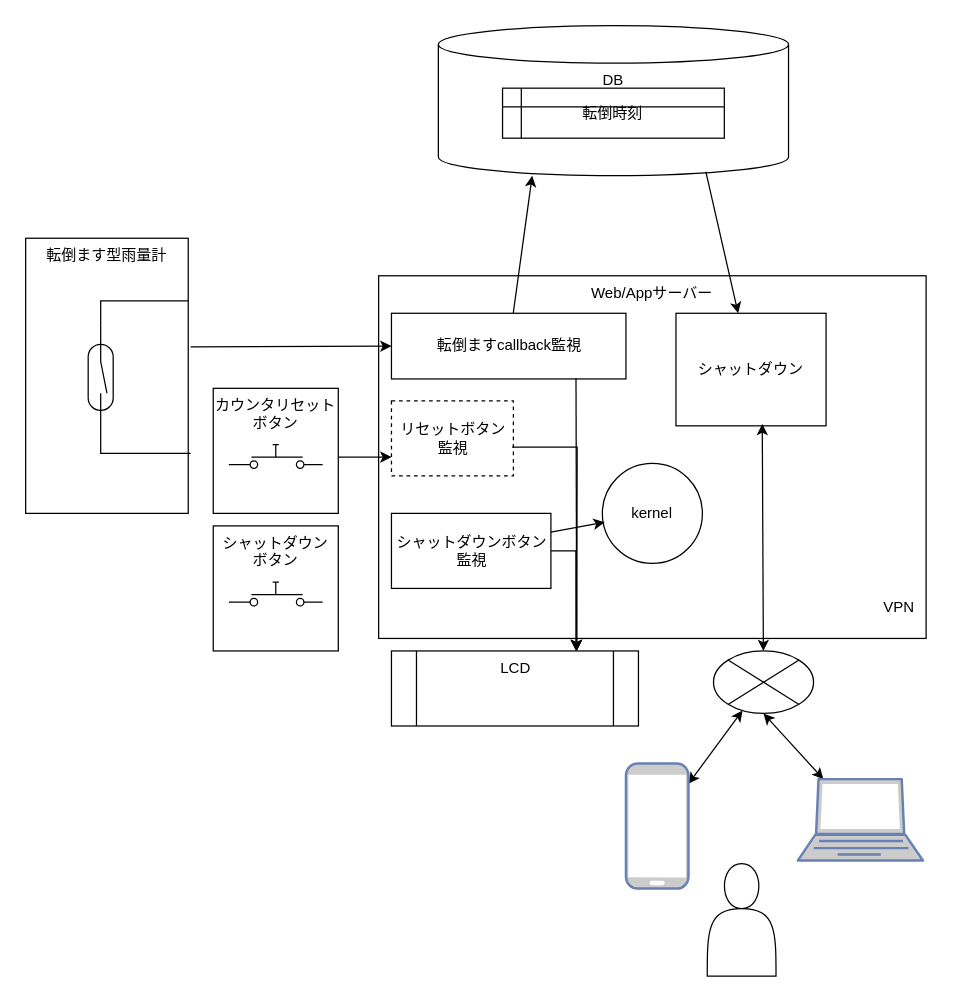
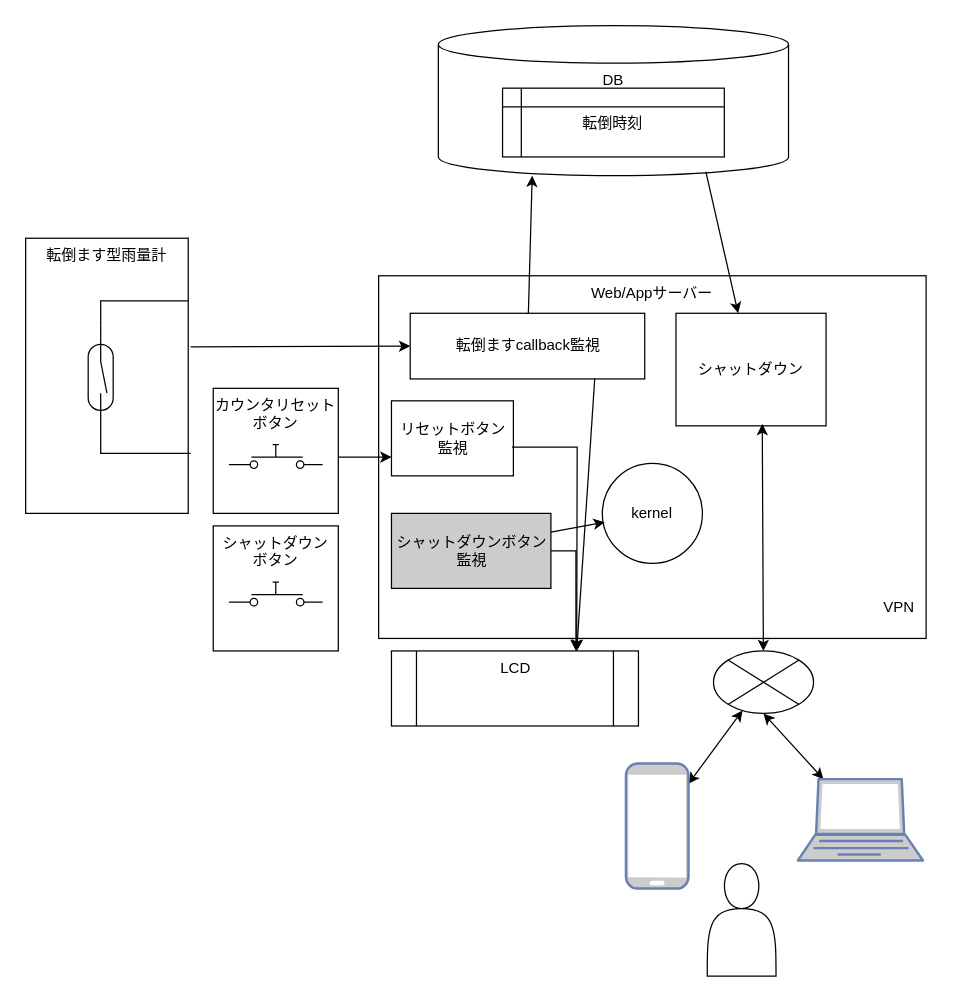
  <mxCell id="0" />
  <mxCell id="1" parent="0" />
  <mxCell id="2" value="Web/Appサーバー" style="whiteSpace=wrap;html=1;labelPosition=center;verticalLabelPosition=middle;align=center;verticalAlign=top;" parent="1" vertex="1"><mxGeometry x="302.25" y="220" width="437.75" height="290" as="geometry" /></mxCell>
  <mxCell id="3" style="edgeStyle=none;html=1;exitX=1;exitY=0.5;exitDx=0;exitDy=0;rounded=0;" edge="1" parent="1" source="4"><mxGeometry relative="1" as="geometry"><mxPoint x="460" y="520" as="targetPoint" /><Array as="points"><mxPoint x="460" y="440" /></Array></mxGeometry></mxCell>
- <mxCell id="4" value="シャットダウンボタン監視" style="rounded=0;whiteSpace=wrap;html=1;" vertex="1" parent="1"><mxGeometry x="312.5" y="410" width="127.5" height="60" as="geometry" /></mxCell>
+ <mxCell id="4" value="シャットダウンボタン監視" style="rounded=0;whiteSpace=wrap;html=1;fillColor=#cccccc;" vertex="1" parent="1"><mxGeometry x="312.5" y="410" width="127.5" height="60" as="geometry" /></mxCell>
  <mxCell id="5" value="転倒ます型雨量計" style="rounded=0;whiteSpace=wrap;html=1;verticalAlign=top;" parent="1" vertex="1"><mxGeometry x="20" y="190" width="130" height="220" as="geometry" /></mxCell>
  <mxCell id="6" value="" style="group" parent="1" vertex="1" connectable="0"><mxGeometry x="350" y="20" width="280" height="120" as="geometry" /></mxCell>
  <mxCell id="7" value="DB" style="shape=cylinder3;whiteSpace=wrap;html=1;boundedLbl=1;backgroundOutline=1;size=15;labelPosition=center;verticalLabelPosition=middle;align=center;verticalAlign=top;" parent="6" vertex="1"><mxGeometry width="280" height="120" as="geometry" /></mxCell>
- <mxCell id="8" value="転倒時刻" style="shape=internalStorage;whiteSpace=wrap;html=1;backgroundOutline=1;dx=15;dy=15;" parent="6" vertex="1"><mxGeometry x="51.333" y="50" width="177.333" height="40" as="geometry" /></mxCell>
+ <mxCell id="8" value="転倒時刻" style="shape=internalStorage;whiteSpace=wrap;html=1;backgroundOutline=1;dx=15;dy=15;" parent="6" vertex="1"><mxGeometry x="51.333" y="50" width="177.333" height="55" as="geometry" /></mxCell>
  <mxCell id="9" style="edgeStyle=none;html=1;rounded=0;endArrow=none;endFill=0;" parent="1" source="11" edge="1"><mxGeometry relative="1" as="geometry"><mxPoint x="150" y="240" as="targetPoint" /><Array as="points"><mxPoint x="80" y="240" /></Array></mxGeometry></mxCell>
  <mxCell id="10" style="edgeStyle=none;html=1;exitX=1;exitY=0.5;exitDx=0;exitDy=0;exitPerimeter=0;rounded=0;endArrow=none;endFill=0;entryX=1.015;entryY=0.782;entryDx=0;entryDy=0;entryPerimeter=0;" parent="1" source="11" target="5" edge="1"><mxGeometry relative="1" as="geometry"><mxPoint x="140" y="362" as="targetPoint" /><Array as="points"><mxPoint x="80" y="362" /></Array></mxGeometry></mxCell>
  <mxCell id="11" value="" style="pointerEvents=1;verticalLabelPosition=bottom;shadow=0;dashed=0;align=center;html=1;verticalAlign=top;shape=mxgraph.electrical.electro-mechanical.reed_switch;direction=south;" parent="1" vertex="1"><mxGeometry x="70" y="260" width="20" height="82.5" as="geometry" /></mxCell>
  <mxCell id="12" style="edgeStyle=none;rounded=0;html=1;exitX=0.5;exitY=1;exitDx=0;exitDy=0;endArrow=classic;endFill=1;startArrow=classic;startFill=1;" parent="1" source="14" target="17" edge="1"><mxGeometry relative="1" as="geometry" /></mxCell>
  <mxCell id="13" style="edgeStyle=none;rounded=0;html=1;endArrow=classic;endFill=1;startArrow=classic;startFill=1;" parent="1" source="14" target="16" edge="1"><mxGeometry relative="1" as="geometry" /></mxCell>
  <mxCell id="14" value="" style="shape=sumEllipse;perimeter=ellipsePerimeter;whiteSpace=wrap;html=1;backgroundOutline=1;" parent="1" vertex="1"><mxGeometry x="570" y="520" width="80" height="50" as="geometry" /></mxCell>
  <mxCell id="15" value="" style="shape=actor;whiteSpace=wrap;html=1;" parent="1" vertex="1"><mxGeometry x="565" y="690" width="55" height="90" as="geometry" /></mxCell>
  <mxCell id="16" value="" style="fontColor=#0066CC;verticalAlign=top;verticalLabelPosition=bottom;labelPosition=center;align=center;html=1;outlineConnect=0;fillColor=#CCCCCC;strokeColor=#6881B3;gradientColor=none;gradientDirection=north;strokeWidth=2;shape=mxgraph.networks.mobile;" parent="1" vertex="1"><mxGeometry x="500" y="610" width="50" height="100" as="geometry" /></mxCell>
  <mxCell id="17" value="" style="fontColor=#0066CC;verticalAlign=top;verticalLabelPosition=bottom;labelPosition=center;align=center;html=1;outlineConnect=0;fillColor=#CCCCCC;strokeColor=#6881B3;gradientColor=none;gradientDirection=north;strokeWidth=2;shape=mxgraph.networks.laptop;" parent="1" vertex="1"><mxGeometry x="637.5" y="622.5" width="100" height="65" as="geometry" /></mxCell>
  <mxCell id="18" value="VPN" style="text;html=1;resizable=0;autosize=1;align=center;verticalAlign=middle;points=[];fillColor=none;strokeColor=none;rounded=0;" parent="1" vertex="1"><mxGeometry x="697.5" y="475" width="40" height="20" as="geometry" /></mxCell>
  <mxCell id="19" style="edgeStyle=none;rounded=0;html=1;startArrow=none;startFill=0;endArrow=classic;endFill=1;exitX=1.015;exitY=0.395;exitDx=0;exitDy=0;exitPerimeter=0;entryX=0;entryY=0.5;entryDx=0;entryDy=0;" parent="1" source="5" target="23" edge="1"><mxGeometry relative="1" as="geometry"><mxPoint x="300" y="300" as="targetPoint" /></mxGeometry></mxCell>
  <mxCell id="20" style="edgeStyle=none;html=1;entryX=0.268;entryY=1;entryDx=0;entryDy=0;entryPerimeter=0;startArrow=none;" parent="1" source="23" target="7" edge="1"><mxGeometry relative="1" as="geometry"><mxPoint x="405" y="250" as="sourcePoint" /></mxGeometry></mxCell>
  <mxCell id="21" value="シャットダウン" style="rounded=0;whiteSpace=wrap;html=1;" parent="1" vertex="1"><mxGeometry x="540" y="250" width="120" height="90" as="geometry" /></mxCell>
  <mxCell id="22" value="" style="endArrow=classic;html=1;rounded=0;exitX=0.764;exitY=0.975;exitDx=0;exitDy=0;exitPerimeter=0;" parent="1" source="7" target="21" edge="1"><mxGeometry width="50" height="50" relative="1" as="geometry"><mxPoint x="400" y="440" as="sourcePoint" /><mxPoint x="450" y="390" as="targetPoint" /></mxGeometry></mxCell>
- <mxCell id="23" value="転倒ますcallback監視" style="rounded=0;whiteSpace=wrap;html=1;verticalAlign=middle;" parent="1" vertex="1"><mxGeometry x="312.5" y="250" width="187.5" height="52.5" as="geometry" /></mxCell>
+ <mxCell id="23" value="転倒ますcallback監視" style="rounded=0;whiteSpace=wrap;html=1;verticalAlign=middle;" parent="1" vertex="1"><mxGeometry x="327.5" y="250" width="187.5" height="52.5" as="geometry" /></mxCell>
  <mxCell id="24" style="edgeStyle=none;rounded=0;html=1;endArrow=classic;endFill=1;startArrow=classic;startFill=1;exitX=0.575;exitY=0.983;exitDx=0;exitDy=0;exitPerimeter=0;" parent="1" source="21" target="14" edge="1"><mxGeometry relative="1" as="geometry" /></mxCell>
  <mxCell id="25" value="LCD" style="shape=process;whiteSpace=wrap;html=1;backgroundOutline=1;verticalAlign=top;" parent="1" vertex="1"><mxGeometry x="312.5" y="520" width="197.5" height="60" as="geometry" /></mxCell>
  <mxCell id="26" value="" style="group" parent="1" vertex="1" connectable="0"><mxGeometry x="170" y="310" width="100" height="100" as="geometry" /></mxCell>
  <mxCell id="27" value="カウンタリセットボタン" style="whiteSpace=wrap;html=1;aspect=fixed;verticalAlign=top;" parent="26" vertex="1"><mxGeometry width="100" height="100" as="geometry" /></mxCell>
  <mxCell id="28" value="" style="pointerEvents=1;verticalLabelPosition=bottom;shadow=0;dashed=0;align=center;html=1;verticalAlign=top;shape=mxgraph.electrical.electro-mechanical.push_switch_no;" parent="26" vertex="1"><mxGeometry x="12.5" y="45" width="75" height="19" as="geometry" /></mxCell>
- <mxCell id="29" value="リセットボタン&lt;br&gt;監視" style="rounded=0;whiteSpace=wrap;html=1;dashed=1;" parent="1" vertex="1"><mxGeometry x="312.5" y="320" width="97.5" height="60" as="geometry" /></mxCell>
+ <mxCell id="29" value="リセットボタン&lt;br&gt;監視" style="rounded=0;whiteSpace=wrap;html=1;" parent="1" vertex="1"><mxGeometry x="312.5" y="320" width="97.5" height="60" as="geometry" /></mxCell>
  <mxCell id="30" value="" style="endArrow=classic;html=1;rounded=0;exitX=0.99;exitY=0.617;exitDx=0;exitDy=0;exitPerimeter=0;entryX=0.75;entryY=0;entryDx=0;entryDy=0;" parent="1" source="29" target="25" edge="1"><mxGeometry width="50" height="50" relative="1" as="geometry"><mxPoint x="440" y="392.5" as="sourcePoint" /><mxPoint x="421" y="520" as="targetPoint" /><Array as="points"><mxPoint x="461" y="357" /></Array></mxGeometry></mxCell>
  <mxCell id="31" value="" style="endArrow=classic;html=1;rounded=0;exitX=0.787;exitY=0.99;exitDx=0;exitDy=0;exitPerimeter=0;entryX=0.75;entryY=0;entryDx=0;entryDy=0;" parent="1" source="23" target="25" edge="1"><mxGeometry width="50" height="50" relative="1" as="geometry"><mxPoint x="400" y="440" as="sourcePoint" /><mxPoint x="468" y="430" as="targetPoint" /></mxGeometry></mxCell>
  <mxCell id="32" style="edgeStyle=none;rounded=0;html=1;entryX=0;entryY=0.75;entryDx=0;entryDy=0;startArrow=none;startFill=0;endArrow=classic;endFill=1;" parent="1" target="29" edge="1"><mxGeometry relative="1" as="geometry"><mxPoint x="270" y="365" as="sourcePoint" /></mxGeometry></mxCell>
  <mxCell id="33" value="" style="group" vertex="1" connectable="0" parent="1"><mxGeometry x="170" y="420" width="100" height="100" as="geometry" /></mxCell>
  <mxCell id="34" value="シャットダウン&lt;br&gt;ボタン" style="whiteSpace=wrap;html=1;aspect=fixed;verticalAlign=top;direction=south;" vertex="1" parent="33"><mxGeometry width="100" height="100" as="geometry" /></mxCell>
  <mxCell id="35" value="" style="pointerEvents=1;verticalLabelPosition=bottom;shadow=0;dashed=0;align=center;html=1;verticalAlign=top;shape=mxgraph.electrical.electro-mechanical.push_switch_no;" vertex="1" parent="33"><mxGeometry x="12.5" y="45" width="75" height="19" as="geometry" /></mxCell>
  <mxCell id="36" value="kernel" style="ellipse;whiteSpace=wrap;html=1;aspect=fixed;" vertex="1" parent="1"><mxGeometry x="481.13" y="370" width="80" height="80" as="geometry" /></mxCell>
  <mxCell id="37" value="" style="endArrow=classic;html=1;rounded=0;exitX=1;exitY=0.25;exitDx=0;exitDy=0;entryX=0.023;entryY=0.588;entryDx=0;entryDy=0;entryPerimeter=0;" edge="1" parent="1" source="4" target="36"><mxGeometry width="50" height="50" relative="1" as="geometry"><mxPoint x="390" y="380" as="sourcePoint" /><mxPoint x="440" y="330" as="targetPoint" /></mxGeometry></mxCell>
